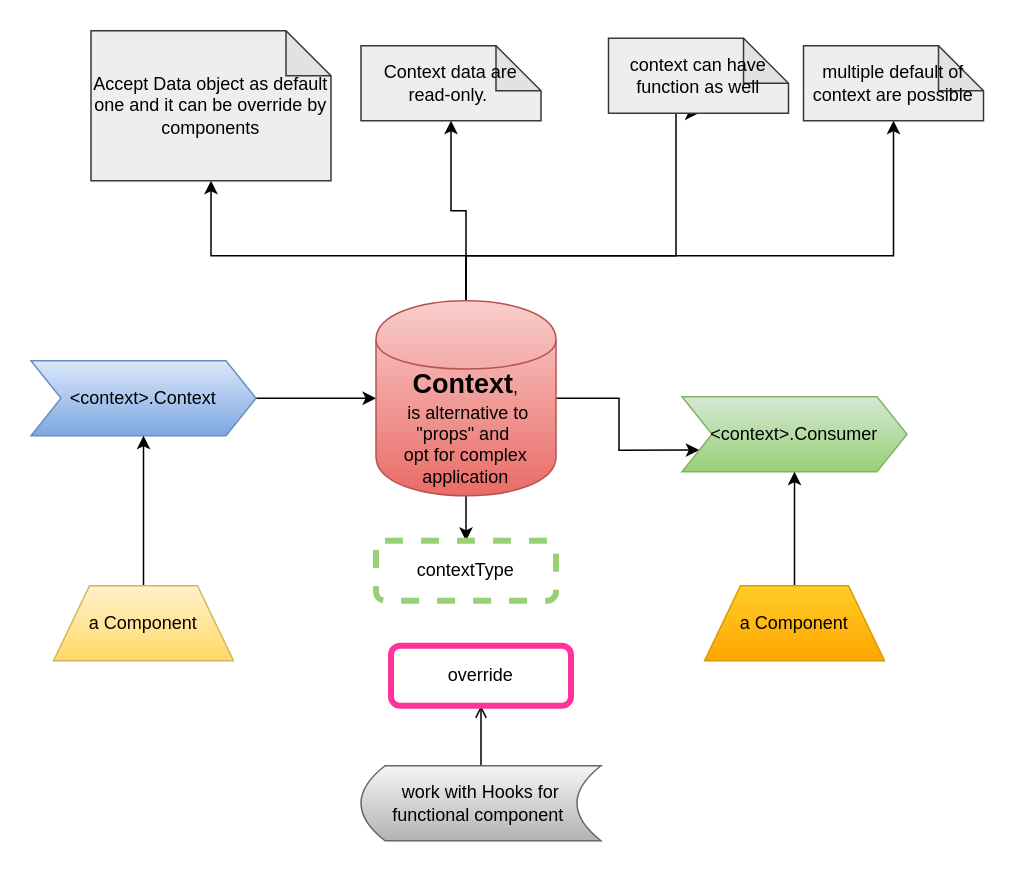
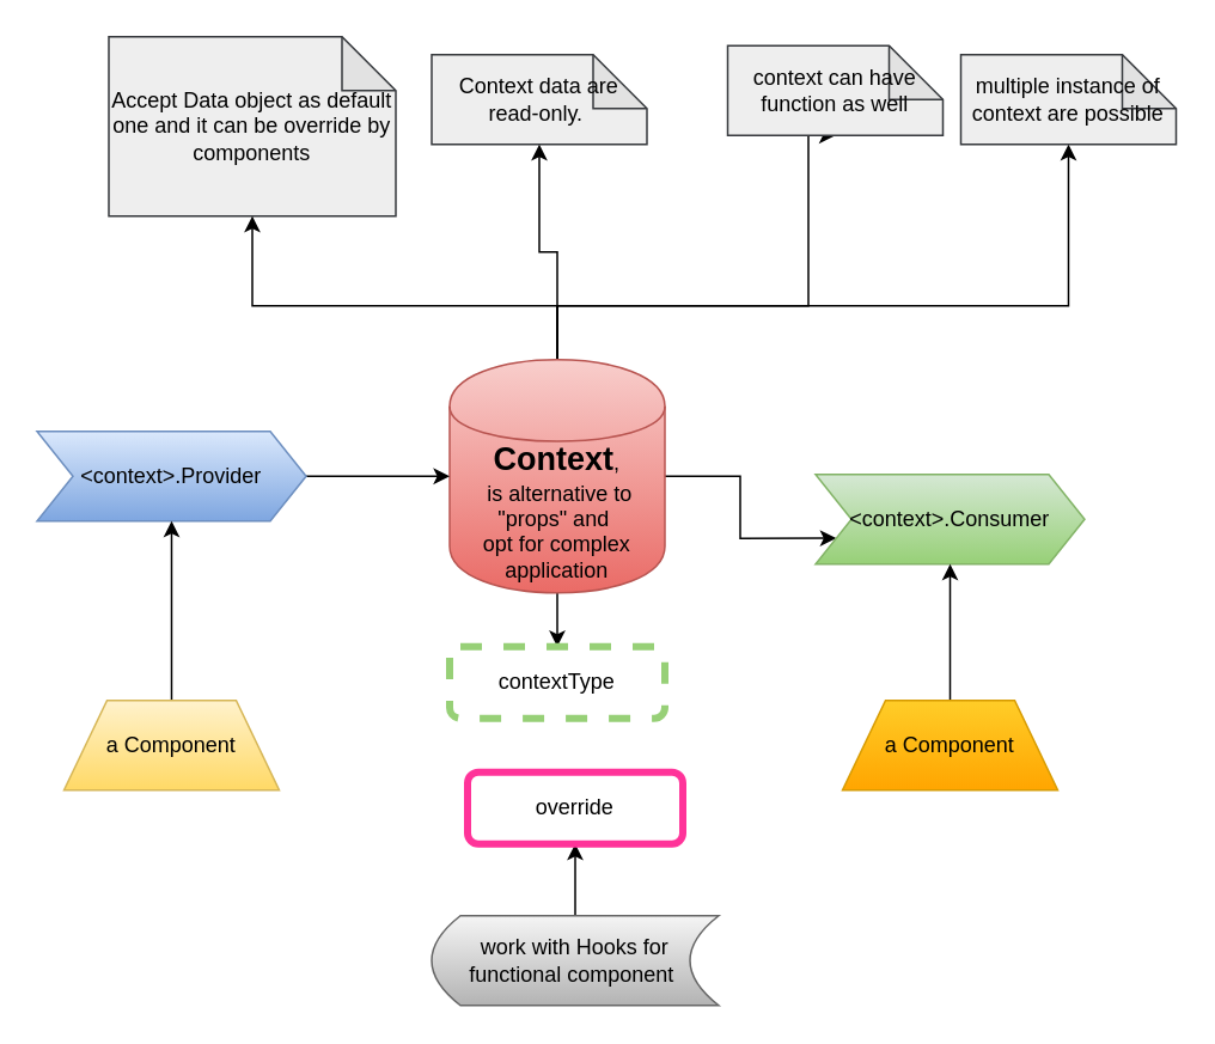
  <mxCell id="0" />
  <mxCell id="1" parent="0" />
  <mxCell id="2" value="Accept Data object as default one and it can be override by components" style="shape=note;whiteSpace=wrap;html=1;backgroundOutline=1;darkOpacity=0.05;fillColor=#eeeeee;strokeColor=#36393d;" vertex="1" parent="1"><mxGeometry x="60" y="20" width="160" height="100" as="geometry" /></mxCell>
  <mxCell id="3" value="Context data are read-only.&amp;nbsp;" style="shape=note;whiteSpace=wrap;html=1;backgroundOutline=1;darkOpacity=0.05;fillColor=#eeeeee;strokeColor=#36393d;" vertex="1" parent="1"><mxGeometry x="240" y="30" width="120" height="50" as="geometry" /></mxCell>
  <mxCell id="4" style="edgeStyle=orthogonalEdgeStyle;rounded=0;orthogonalLoop=1;jettySize=auto;html=1;entryX=0;entryY=0.75;entryDx=0;entryDy=0;" edge="1" parent="1" source="10" target="13"><mxGeometry relative="1" as="geometry" /></mxCell>
  <mxCell id="5" style="edgeStyle=orthogonalEdgeStyle;rounded=0;orthogonalLoop=1;jettySize=auto;html=1;entryX=0.5;entryY=1;entryDx=0;entryDy=0;entryPerimeter=0;" edge="1" parent="1" source="10" target="2"><mxGeometry relative="1" as="geometry"><Array as="points"><mxPoint x="310" y="170" /><mxPoint x="140" y="170" /></Array></mxGeometry></mxCell>
  <mxCell id="6" style="edgeStyle=orthogonalEdgeStyle;rounded=0;orthogonalLoop=1;jettySize=auto;html=1;entryX=0.5;entryY=1;entryDx=0;entryDy=0;entryPerimeter=0;" edge="1" parent="1" source="10" target="3"><mxGeometry relative="1" as="geometry" /></mxCell>
  <mxCell id="7" style="edgeStyle=orthogonalEdgeStyle;rounded=0;orthogonalLoop=1;jettySize=auto;html=1;entryX=0.5;entryY=1;entryDx=0;entryDy=0;entryPerimeter=0;" edge="1" parent="1" source="10" target="18"><mxGeometry relative="1" as="geometry"><Array as="points"><mxPoint x="310" y="170" /><mxPoint x="450" y="170" /></Array></mxGeometry></mxCell>
  <mxCell id="8" style="edgeStyle=orthogonalEdgeStyle;rounded=0;orthogonalLoop=1;jettySize=auto;html=1;entryX=0.5;entryY=1;entryDx=0;entryDy=0;entryPerimeter=0;" edge="1" parent="1" source="10" target="19"><mxGeometry relative="1" as="geometry"><Array as="points"><mxPoint x="310" y="170" /><mxPoint x="595" y="170" /></Array></mxGeometry></mxCell>
  <mxCell id="9" style="edgeStyle=orthogonalEdgeStyle;rounded=0;orthogonalLoop=1;jettySize=auto;html=1;entryX=0.5;entryY=0;entryDx=0;entryDy=0;" edge="1" parent="1" source="10" target="22"><mxGeometry relative="1" as="geometry" /></mxCell>
  <mxCell id="10" value="&lt;b style=&quot;white-space: normal&quot;&gt;&lt;font style=&quot;font-size: 18px&quot;&gt;Context&lt;/font&gt;&lt;/b&gt;&lt;span style=&quot;white-space: normal&quot;&gt;,&lt;/span&gt;&lt;br style=&quot;white-space: normal&quot;&gt;&lt;span style=&quot;white-space: normal&quot;&gt;&amp;nbsp;is alternative to &quot;props&quot; and&amp;nbsp;&lt;/span&gt;&lt;br style=&quot;white-space: normal&quot;&gt;&lt;span style=&quot;white-space: normal&quot;&gt;opt for complex application&lt;/span&gt;" style="shape=cylinder;whiteSpace=wrap;html=1;boundedLbl=1;backgroundOutline=1;gradientColor=#ea6b66;fillColor=#f8cecc;strokeColor=#b85450;" vertex="1" parent="1"><mxGeometry x="250" y="200" width="120" height="130" as="geometry" /></mxCell>
  <mxCell id="11" style="edgeStyle=orthogonalEdgeStyle;rounded=0;orthogonalLoop=1;jettySize=auto;html=1;entryX=0;entryY=0.5;entryDx=0;entryDy=0;" edge="1" parent="1" source="12" target="10"><mxGeometry relative="1" as="geometry" /></mxCell>
- <mxCell id="12" value="&amp;lt;context&amp;gt;.Context" style="shape=step;perimeter=stepPerimeter;whiteSpace=wrap;html=1;fixedSize=1;gradientColor=#7ea6e0;fillColor=#dae8fc;strokeColor=#6c8ebf;" vertex="1" parent="1"><mxGeometry x="20" y="240" width="150" height="50" as="geometry" /></mxCell>
+ <mxCell id="12" value="&amp;lt;context&amp;gt;.Provider" style="shape=step;perimeter=stepPerimeter;whiteSpace=wrap;html=1;fixedSize=1;gradientColor=#7ea6e0;fillColor=#dae8fc;strokeColor=#6c8ebf;" vertex="1" parent="1"><mxGeometry x="20" y="240" width="150" height="50" as="geometry" /></mxCell>
  <mxCell id="13" value="&amp;lt;context&amp;gt;.Consumer" style="shape=step;perimeter=stepPerimeter;whiteSpace=wrap;html=1;fixedSize=1;gradientColor=#97d077;fillColor=#d5e8d4;strokeColor=#82b366;" vertex="1" parent="1"><mxGeometry x="454" y="264" width="150" height="50" as="geometry" /></mxCell>
  <mxCell id="14" style="edgeStyle=orthogonalEdgeStyle;rounded=0;orthogonalLoop=1;jettySize=auto;html=1;entryX=0.5;entryY=1;entryDx=0;entryDy=0;" edge="1" parent="1" source="15" target="12"><mxGeometry relative="1" as="geometry" /></mxCell>
  <mxCell id="15" value="a Component" style="shape=trapezoid;perimeter=trapezoidPerimeter;whiteSpace=wrap;html=1;gradientColor=#ffd966;fillColor=#fff2cc;strokeColor=#d6b656;" vertex="1" parent="1"><mxGeometry x="35" y="390" width="120" height="50" as="geometry" /></mxCell>
  <mxCell id="16" style="edgeStyle=orthogonalEdgeStyle;rounded=0;orthogonalLoop=1;jettySize=auto;html=1;entryX=0.5;entryY=1;entryDx=0;entryDy=0;" edge="1" parent="1" source="17" target="13"><mxGeometry relative="1" as="geometry" /></mxCell>
  <mxCell id="17" value="a Component" style="shape=trapezoid;perimeter=trapezoidPerimeter;whiteSpace=wrap;html=1;gradientColor=#ffa500;fillColor=#ffcd28;strokeColor=#d79b00;" vertex="1" parent="1"><mxGeometry x="469" y="390" width="120" height="50" as="geometry" /></mxCell>
  <mxCell id="18" value="context can have function as well" style="shape=note;whiteSpace=wrap;html=1;backgroundOutline=1;darkOpacity=0.05;fillColor=#eeeeee;strokeColor=#36393d;" vertex="1" parent="1"><mxGeometry x="405" y="25" width="120" height="50" as="geometry" /></mxCell>
- <mxCell id="19" value="multiple default of context are possible" style="shape=note;whiteSpace=wrap;html=1;backgroundOutline=1;darkOpacity=0.05;fillColor=#eeeeee;strokeColor=#36393d;" vertex="1" parent="1"><mxGeometry x="535" y="30" width="120" height="50" as="geometry" /></mxCell>
- <mxCell id="20" style="edgeStyle=orthogonalEdgeStyle;rounded=0;orthogonalLoop=1;jettySize=auto;html=1;endArrow=open;" edge="1" parent="1" source="21" target="23"><mxGeometry relative="1" as="geometry" /></mxCell>
+ <mxCell id="19" value="multiple instance of context are possible" style="shape=note;whiteSpace=wrap;html=1;backgroundOutline=1;darkOpacity=0.05;fillColor=#eeeeee;strokeColor=#36393d;" vertex="1" parent="1"><mxGeometry x="535" y="30" width="120" height="50" as="geometry" /></mxCell>
+ <mxCell id="20" style="edgeStyle=orthogonalEdgeStyle;rounded=0;orthogonalLoop=1;jettySize=auto;html=1;" edge="1" parent="1" source="21" target="23"><mxGeometry relative="1" as="geometry" /></mxCell>
  <mxCell id="21" value="work with Hooks for functional component&amp;nbsp;" style="shape=dataStorage;whiteSpace=wrap;html=1;gradientColor=#b3b3b3;fillColor=#f5f5f5;strokeColor=#666666;" vertex="1" parent="1"><mxGeometry x="240" y="510" width="160" height="50" as="geometry" /></mxCell>
  <mxCell id="22" value="contextType" style="rounded=1;whiteSpace=wrap;html=1;strokeColor=#97D077;strokeWidth=4;dashed=1;" vertex="1" parent="1"><mxGeometry x="250" y="360" width="120" height="40" as="geometry" /></mxCell>
  <mxCell id="23" value="override" style="rounded=1;whiteSpace=wrap;html=1;strokeWidth=4;strokeColor=#FF3399;" vertex="1" parent="1"><mxGeometry x="260" y="430" width="120" height="40" as="geometry" /></mxCell>
